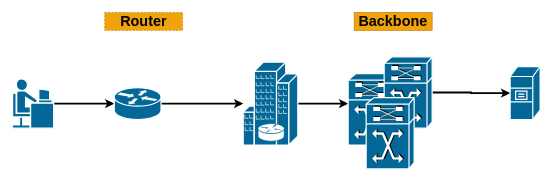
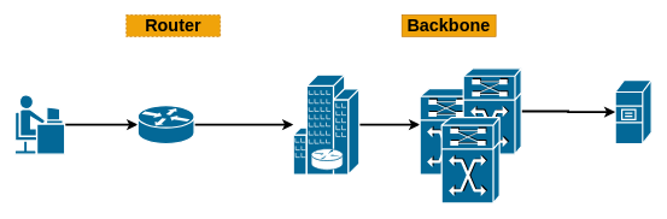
  <mxCell id="0" />
  <mxCell id="1" parent="0" />
  <mxCell id="2" style="edgeStyle=orthogonalEdgeStyle;rounded=0;orthogonalLoop=1;jettySize=auto;html=1;strokeWidth=3;" edge="1" parent="1" source="3" target="5"><mxGeometry relative="1" as="geometry" /></mxCell>
  <mxCell id="3" value="" style="shape=mxgraph.cisco.people.androgenous_person;sketch=0;html=1;pointerEvents=1;dashed=0;fillColor=#036897;strokeColor=#ffffff;strokeWidth=2;verticalLabelPosition=bottom;verticalAlign=top;align=center;outlineConnect=0;" vertex="1" parent="1"><mxGeometry x="20" y="131" width="69" height="82" as="geometry" /></mxCell>
  <mxCell id="4" style="edgeStyle=orthogonalEdgeStyle;rounded=0;orthogonalLoop=1;jettySize=auto;html=1;strokeWidth=3;" edge="1" parent="1" source="5" target="8"><mxGeometry relative="1" as="geometry" /></mxCell>
  <mxCell id="5" value="" style="shape=mxgraph.cisco.routers.router;sketch=0;html=1;pointerEvents=1;dashed=0;fillColor=#036897;strokeColor=#ffffff;strokeWidth=2;verticalLabelPosition=bottom;verticalAlign=top;align=center;outlineConnect=0;" vertex="1" parent="1"><mxGeometry x="190" y="145.5" width="78" height="53" as="geometry" /></mxCell>
  <mxCell id="6" value="" style="shape=mxgraph.cisco.servers.file_server;sketch=0;html=1;pointerEvents=1;dashed=0;fillColor=#036897;strokeColor=#ffffff;strokeWidth=2;verticalLabelPosition=bottom;verticalAlign=top;align=center;outlineConnect=0;" vertex="1" parent="1"><mxGeometry x="850" y="110.5" width="50" height="88" as="geometry" /></mxCell>
  <mxCell id="7" style="edgeStyle=orthogonalEdgeStyle;rounded=0;orthogonalLoop=1;jettySize=auto;html=1;strokeWidth=3;" edge="1" parent="1" source="8"><mxGeometry relative="1" as="geometry"><mxPoint x="580" y="172" as="targetPoint" /></mxGeometry></mxCell>
  <mxCell id="8" value="" style="shape=mxgraph.cisco.routers.router_in_building;sketch=0;html=1;pointerEvents=1;dashed=0;fillColor=#036897;strokeColor=#ffffff;strokeWidth=2;verticalLabelPosition=bottom;verticalAlign=top;align=center;outlineConnect=0;" vertex="1" parent="1"><mxGeometry x="405" y="103" width="91" height="138" as="geometry" /></mxCell>
  <mxCell id="9" value="&lt;font style=&quot;font-size: 24px&quot;&gt;Router&lt;br&gt;&lt;/font&gt;" style="rounded=0;whiteSpace=wrap;html=1;fillColor=#f0a30a;strokeColor=#BD7000;fontColor=#000000;fontStyle=1;dashed=1;" vertex="1" parent="1"><mxGeometry x="174" y="20" width="130" height="30" as="geometry" /></mxCell>
  <mxCell id="10" value="" style="shape=mxgraph.cisco.routers.atm_tag_switch_router;sketch=0;html=1;pointerEvents=1;dashed=0;fillColor=#036897;strokeColor=#ffffff;strokeWidth=2;verticalLabelPosition=bottom;verticalAlign=top;align=center;outlineConnect=0;" vertex="1" parent="1"><mxGeometry x="580" y="122" width="80" height="119" as="geometry" /></mxCell>
- <mxCell id="11" value="&lt;font style=&quot;font-size: 24px&quot;&gt;Backbone&lt;br&gt;&lt;/font&gt;" style="rounded=0;whiteSpace=wrap;html=1;fillColor=#f0a30a;strokeColor=#BD7000;fontColor=#000000;fontStyle=1" vertex="1" parent="1"><mxGeometry x="590" y="20" width="130" height="30" as="geometry" /></mxCell>
+ <mxCell id="11" value="&lt;font style=&quot;font-size: 24px&quot;&gt;Backbone&lt;br&gt;&lt;/font&gt;" style="rounded=0;whiteSpace=wrap;html=1;fillColor=#f0a30a;strokeColor=#BD7000;fontColor=#000000;fontStyle=1" vertex="1" parent="1"><mxGeometry x="555" y="20" width="130" height="30" as="geometry" /></mxCell>
  <mxCell id="12" style="edgeStyle=orthogonalEdgeStyle;rounded=0;orthogonalLoop=1;jettySize=auto;html=1;strokeWidth=3;" edge="1" parent="1" source="13" target="6"><mxGeometry relative="1" as="geometry" /></mxCell>
  <mxCell id="13" value="" style="shape=mxgraph.cisco.routers.atm_tag_switch_router;sketch=0;html=1;pointerEvents=1;dashed=0;fillColor=#036897;strokeColor=#ffffff;strokeWidth=2;verticalLabelPosition=bottom;verticalAlign=top;align=center;outlineConnect=0;" vertex="1" parent="1"><mxGeometry x="640" y="94" width="80" height="119" as="geometry" /></mxCell>
  <mxCell id="14" value="" style="shape=mxgraph.cisco.routers.atm_tag_switch_router;sketch=0;html=1;pointerEvents=1;dashed=0;fillColor=#036897;strokeColor=#ffffff;strokeWidth=2;verticalLabelPosition=bottom;verticalAlign=top;align=center;outlineConnect=0;" vertex="1" parent="1"><mxGeometry x="610" y="162" width="80" height="119" as="geometry" /></mxCell>
